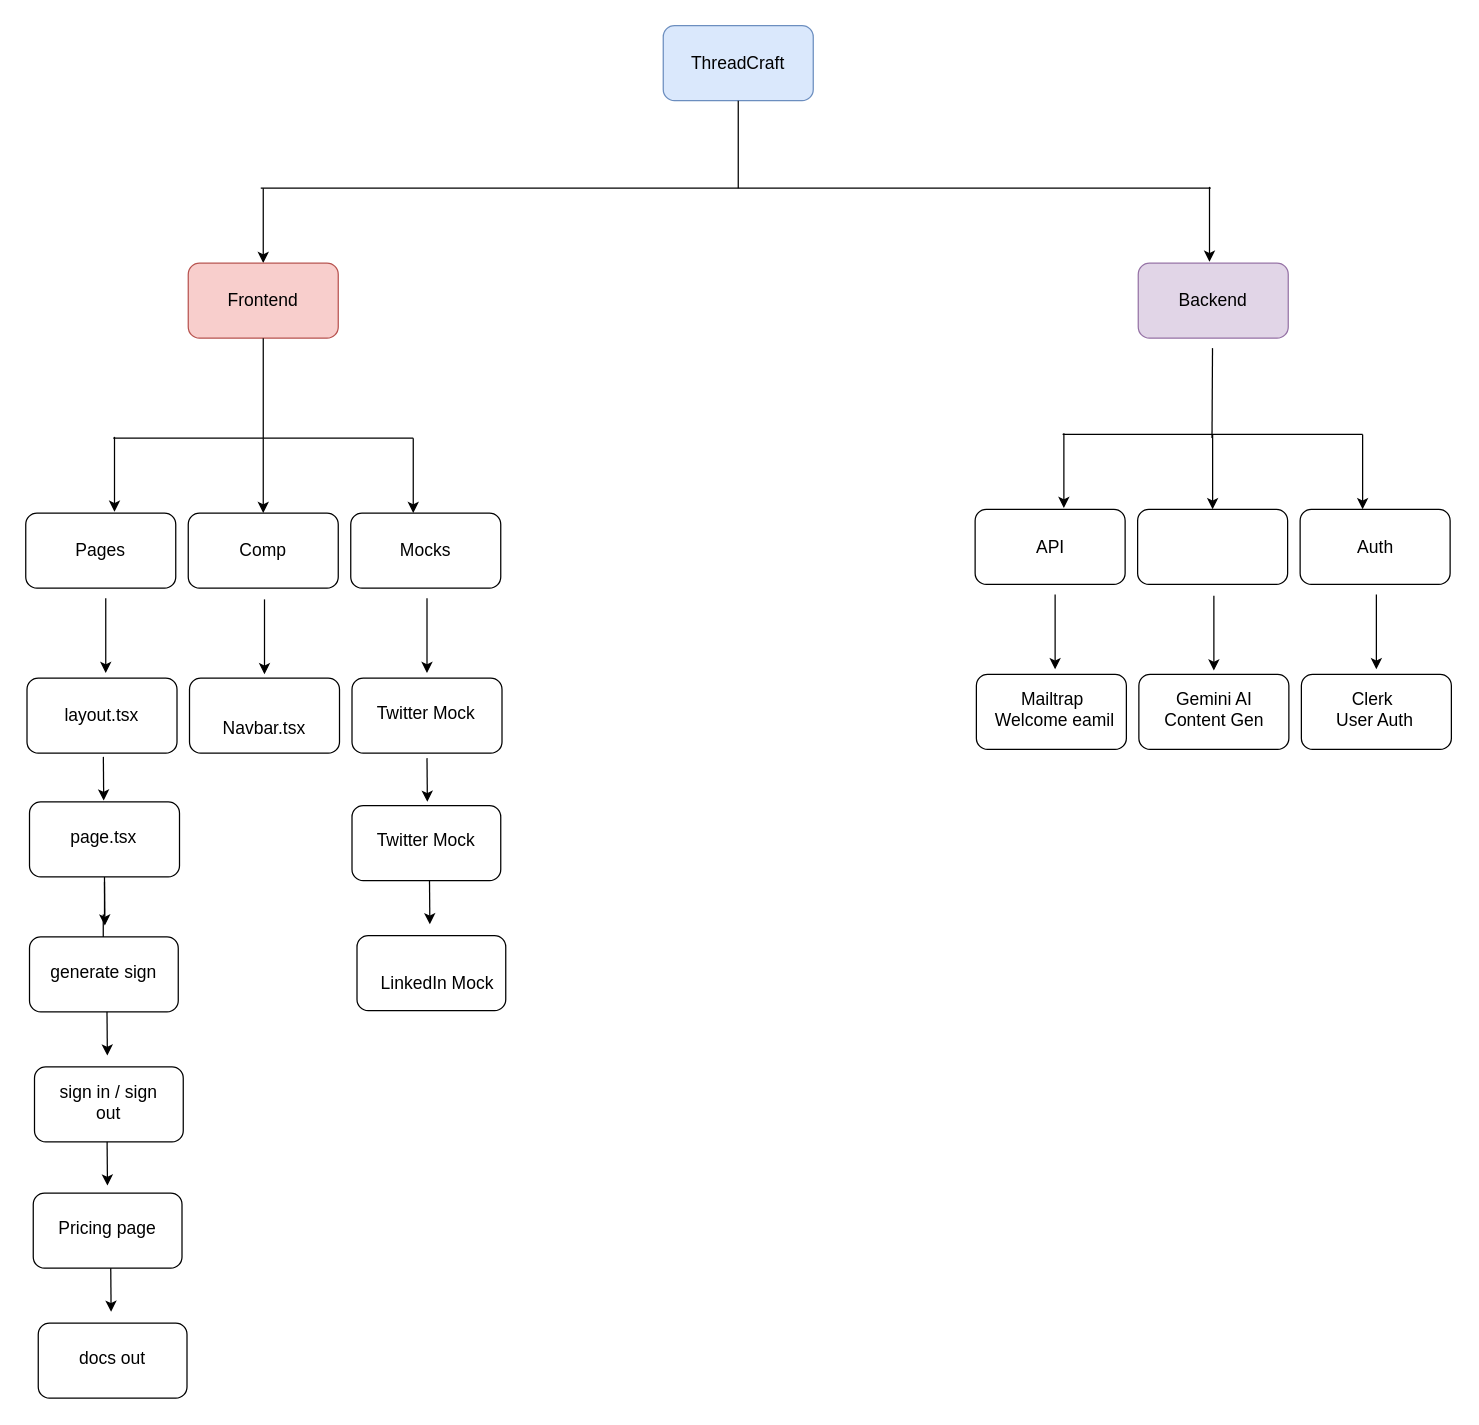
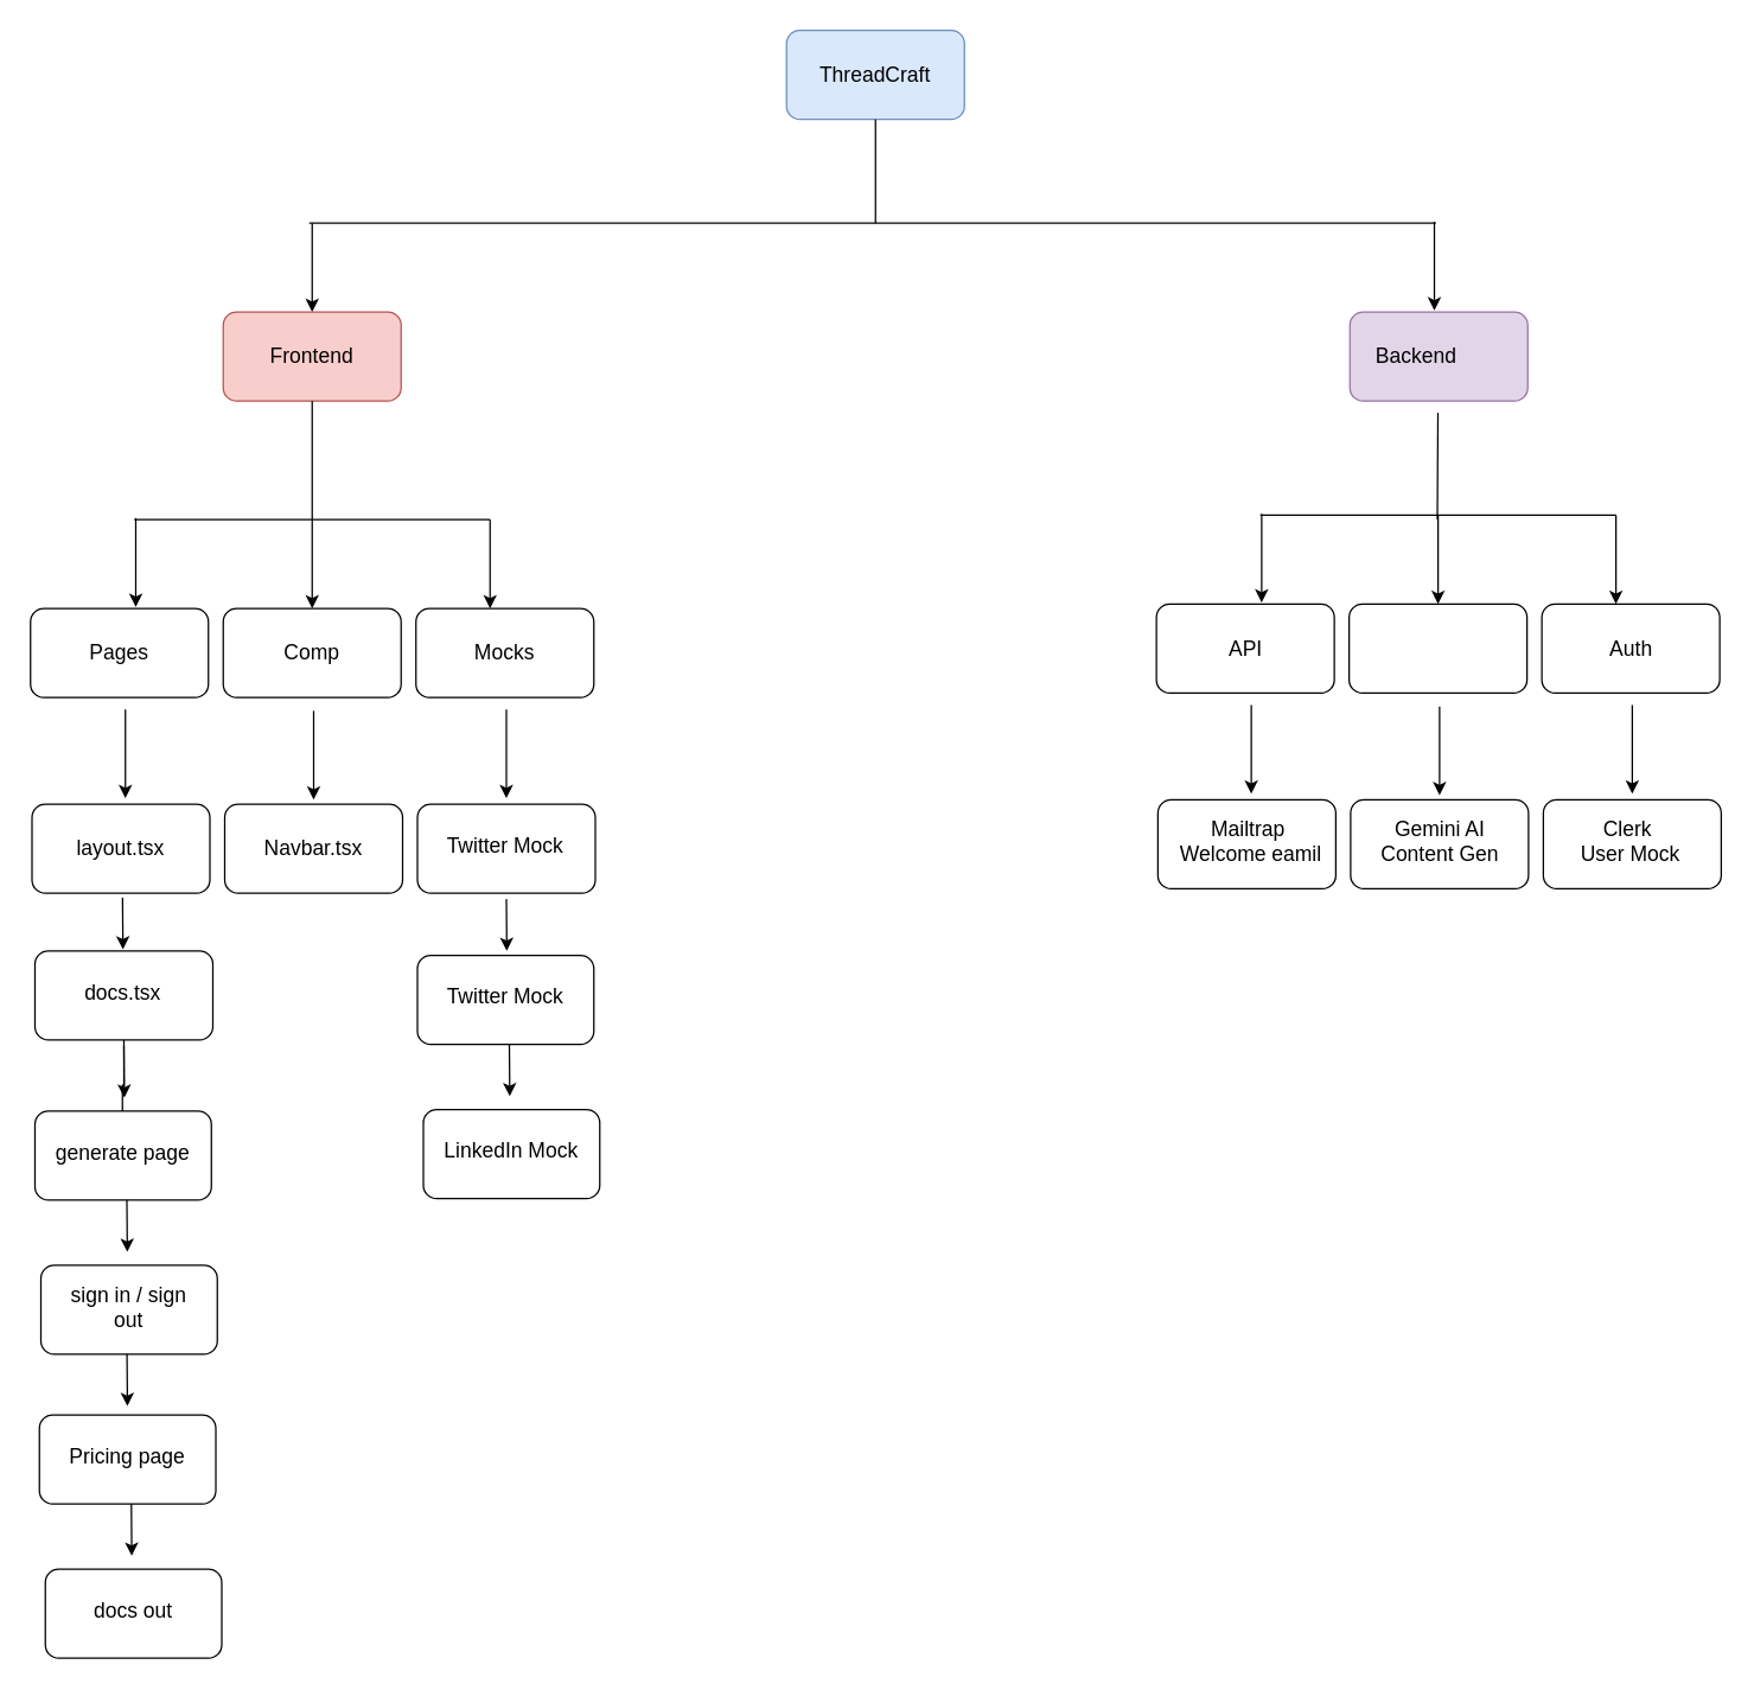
  <mxCell id="0" />
  <mxCell id="1" parent="0" />
  <mxCell id="2" value="" style="rounded=1;whiteSpace=wrap;html=1;fillColor=#dae8fc;strokeColor=#6c8ebf;" vertex="1" parent="1"><mxGeometry x="530" y="20" width="120" height="60" as="geometry" /></mxCell>
  <mxCell id="3" value="&lt;font style=&quot;font-size: 14px;&quot;&gt;ThreadCraft&lt;/font&gt;" style="text;html=1;align=center;verticalAlign=middle;whiteSpace=wrap;rounded=0;" vertex="1" parent="1"><mxGeometry x="550" y="35" width="80" height="30" as="geometry" /></mxCell>
  <mxCell id="4" value="" style="endArrow=none;html=1;rounded=0;entryX=0.5;entryY=1;entryDx=0;entryDy=0;" edge="1" parent="1" target="2"><mxGeometry width="50" height="50" relative="1" as="geometry"><mxPoint x="590" y="150" as="sourcePoint" /><mxPoint x="650" y="110" as="targetPoint" /></mxGeometry></mxCell>
  <mxCell id="5" value="" style="endArrow=none;html=1;rounded=0;" edge="1" parent="1"><mxGeometry width="50" height="50" relative="1" as="geometry"><mxPoint x="208" y="150" as="sourcePoint" /><mxPoint x="968" y="150" as="targetPoint" /></mxGeometry></mxCell>
  <mxCell id="6" value="" style="endArrow=classic;html=1;rounded=0;" edge="1" parent="1"><mxGeometry width="50" height="50" relative="1" as="geometry"><mxPoint y="150" as="sourcePoint" x="210" /><mxPoint y="210" as="targetPoint" x="210" /></mxGeometry></mxCell>
  <mxCell id="7" value="" style="endArrow=classic;html=1;rounded=0;" edge="1" parent="1"><mxGeometry width="50" height="50" relative="1" as="geometry"><mxPoint x="967" y="149" as="sourcePoint" /><mxPoint x="967" y="209" as="targetPoint" /></mxGeometry></mxCell>
  <mxCell id="8" value="" style="rounded=1;whiteSpace=wrap;html=1;fillColor=#f8cecc;strokeColor=#b85450;" vertex="1" parent="1"><mxGeometry x="150" y="210" width="120" height="60" as="geometry" /></mxCell>
  <mxCell id="9" value="&lt;font style=&quot;font-size: 14px;&quot;&gt;Frontend&lt;/font&gt;" style="text;html=1;align=center;verticalAlign=middle;whiteSpace=wrap;rounded=0;" vertex="1" parent="1"><mxGeometry x="170" y="225" width="80" height="30" as="geometry" /></mxCell>
  <mxCell id="10" value="" style="rounded=1;whiteSpace=wrap;html=1;fillColor=#e1d5e7;strokeColor=#9673a6;" vertex="1" parent="1"><mxGeometry x="910" y="210" width="120" height="60" as="geometry" /></mxCell>
- <mxCell id="11" value="&lt;font style=&quot;font-size: 14px;&quot;&gt;Backend&lt;/font&gt;" style="text;html=1;align=center;verticalAlign=middle;whiteSpace=wrap;rounded=0;" vertex="1" parent="1"><mxGeometry x="930" y="225" width="80" height="30" as="geometry" /></mxCell>
+ <mxCell id="11" value="&lt;font style=&quot;font-size: 14px;&quot;&gt;Backend&lt;/font&gt;" style="text;html=1;align=center;verticalAlign=middle;whiteSpace=wrap;rounded=0;" vertex="1" parent="1"><mxGeometry x="915" y="225" width="80" height="30" as="geometry" /></mxCell>
  <mxCell id="12" value="" style="endArrow=none;html=1;rounded=0;exitX=0.5;exitY=1;exitDx=0;exitDy=0;" edge="1" parent="1" source="8"><mxGeometry width="50" height="50" relative="1" as="geometry"><mxPoint x="480" y="320" as="sourcePoint" /><mxPoint y="350" as="targetPoint" x="210" /></mxGeometry></mxCell>
  <mxCell id="13" value="" style="endArrow=none;html=1;rounded=0;" edge="1" parent="1"><mxGeometry width="50" height="50" relative="1" as="geometry"><mxPoint x="90" y="350" as="sourcePoint" /><mxPoint x="330" y="350" as="targetPoint" /></mxGeometry></mxCell>
  <mxCell id="14" value="" style="endArrow=classic;html=1;rounded=0;" edge="1" parent="1"><mxGeometry width="50" height="50" relative="1" as="geometry"><mxPoint x="91" y="349" as="sourcePoint" /><mxPoint x="91" y="409" as="targetPoint" /></mxGeometry></mxCell>
  <mxCell id="15" value="" style="endArrow=classic;html=1;rounded=0;" edge="1" parent="1"><mxGeometry width="50" height="50" relative="1" as="geometry"><mxPoint y="350" as="sourcePoint" x="210" /><mxPoint y="410" as="targetPoint" x="210" /></mxGeometry></mxCell>
  <mxCell id="16" value="" style="endArrow=classic;html=1;rounded=0;" edge="1" parent="1"><mxGeometry width="50" height="50" relative="1" as="geometry"><mxPoint x="330" y="350" as="sourcePoint" /><mxPoint x="330" y="410" as="targetPoint" /></mxGeometry></mxCell>
  <mxCell id="17" value="" style="rounded=1;whiteSpace=wrap;html=1;" vertex="1" parent="1"><mxGeometry x="20" y="410" width="120" height="60" as="geometry" /></mxCell>
  <mxCell id="18" value="&lt;font style=&quot;font-size: 14px;&quot;&gt;Pages&lt;/font&gt;" style="text;html=1;align=center;verticalAlign=middle;whiteSpace=wrap;rounded=0;" vertex="1" parent="1"><mxGeometry x="40" y="425" width="80" height="30" as="geometry" /></mxCell>
  <mxCell id="19" value="" style="rounded=1;whiteSpace=wrap;html=1;" vertex="1" parent="1"><mxGeometry x="150" y="410" width="120" height="60" as="geometry" /></mxCell>
  <mxCell id="20" value="&lt;font style=&quot;font-size: 14px;&quot;&gt;Comp&lt;/font&gt;" style="text;html=1;align=center;verticalAlign=middle;whiteSpace=wrap;rounded=0;" vertex="1" parent="1"><mxGeometry x="170" y="425" width="80" height="30" as="geometry" /></mxCell>
  <mxCell id="21" value="" style="rounded=1;whiteSpace=wrap;html=1;" vertex="1" parent="1"><mxGeometry x="280" y="410" width="120" height="60" as="geometry" /></mxCell>
  <mxCell id="22" value="&lt;font style=&quot;font-size: 14px;&quot;&gt;Mocks&lt;/font&gt;" style="text;html=1;align=center;verticalAlign=middle;whiteSpace=wrap;rounded=0;" vertex="1" parent="1"><mxGeometry x="300" y="425" width="80" height="30" as="geometry" /></mxCell>
  <mxCell id="23" value="" style="endArrow=classic;html=1;rounded=0;" edge="1" parent="1"><mxGeometry width="50" height="50" relative="1" as="geometry"><mxPoint x="84" y="478" as="sourcePoint" /><mxPoint x="84" y="538" as="targetPoint" /></mxGeometry></mxCell>
  <mxCell id="24" value="" style="endArrow=classic;html=1;rounded=0;" edge="1" parent="1"><mxGeometry width="50" height="50" relative="1" as="geometry"><mxPoint x="211" y="479" as="sourcePoint" /><mxPoint x="211" y="539" as="targetPoint" /></mxGeometry></mxCell>
  <mxCell id="25" value="" style="endArrow=classic;html=1;rounded=0;" edge="1" parent="1"><mxGeometry width="50" height="50" relative="1" as="geometry"><mxPoint x="341" y="478" as="sourcePoint" /><mxPoint x="341" y="538" as="targetPoint" /></mxGeometry></mxCell>
  <mxCell id="26" value="" style="rounded=1;whiteSpace=wrap;html=1;" vertex="1" parent="1"><mxGeometry x="21" y="542" width="120" height="60" as="geometry" /></mxCell>
  <mxCell id="27" value="&lt;font style=&quot;font-size: 14px;&quot;&gt;layout.tsx&lt;/font&gt;" style="text;html=1;align=center;verticalAlign=middle;whiteSpace=wrap;rounded=0;" vertex="1" parent="1"><mxGeometry x="41" y="557" width="80" height="30" as="geometry" /></mxCell>
  <mxCell id="28" value="" style="rounded=1;whiteSpace=wrap;html=1;" vertex="1" parent="1"><mxGeometry x="151" y="542" width="120" height="60" as="geometry" /></mxCell>
- <mxCell id="29" value="&lt;font style=&quot;font-size: 14px;&quot;&gt;Navbar.tsx&lt;/font&gt;" style="text;html=1;align=center;verticalAlign=middle;whiteSpace=wrap;rounded=0;" vertex="1" parent="1"><mxGeometry x="171" y="567" width="80" height="30" as="geometry" /></mxCell>
+ <mxCell id="29" value="&lt;font style=&quot;font-size: 14px;&quot;&gt;Navbar.tsx&lt;/font&gt;" style="text;html=1;align=center;verticalAlign=middle;whiteSpace=wrap;rounded=0;" vertex="1" parent="1"><mxGeometry x="171" y="557" width="80" height="30" as="geometry" /></mxCell>
  <mxCell id="30" value="" style="rounded=1;whiteSpace=wrap;html=1;" vertex="1" parent="1"><mxGeometry x="281" y="542" width="120" height="60" as="geometry" /></mxCell>
  <mxCell id="31" value="&lt;font style=&quot;font-size: 14px;&quot;&gt;Twitter Mock&lt;/font&gt;" style="text;html=1;align=center;verticalAlign=middle;whiteSpace=wrap;rounded=0;" vertex="1" parent="1"><mxGeometry x="290.5" y="555" width="99" height="30" as="geometry" /></mxCell>
  <mxCell id="32" value="" style="rounded=1;whiteSpace=wrap;html=1;" vertex="1" parent="1"><mxGeometry x="281" y="644" width="119" height="60" as="geometry" /></mxCell>
  <mxCell id="33" value="&lt;font style=&quot;font-size: 14px;&quot;&gt;Twitter Mock&lt;/font&gt;" style="text;html=1;align=center;verticalAlign=middle;whiteSpace=wrap;rounded=0;" vertex="1" parent="1"><mxGeometry x="290.5" y="657" width="99" height="30" as="geometry" /></mxCell>
  <mxCell id="34" value="" style="endArrow=classic;html=1;rounded=0;" edge="1" parent="1"><mxGeometry width="50" height="50" relative="1" as="geometry"><mxPoint x="341" y="606" as="sourcePoint" /><mxPoint x="341.29" y="641" as="targetPoint" /></mxGeometry></mxCell>
  <mxCell id="35" value="" style="rounded=1;whiteSpace=wrap;html=1;" vertex="1" parent="1"><mxGeometry x="285" y="748" width="119" height="60" as="geometry" /></mxCell>
- <mxCell id="36" value="&lt;font style=&quot;font-size: 14px;&quot;&gt;LinkedIn Mock&lt;/font&gt;" style="text;html=1;align=center;verticalAlign=middle;whiteSpace=wrap;rounded=0;" vertex="1" parent="1"><mxGeometry x="299.5" y="771" width="99" height="30" as="geometry" /></mxCell>
+ <mxCell id="36" value="&lt;font style=&quot;font-size: 14px;&quot;&gt;LinkedIn Mock&lt;/font&gt;" style="text;html=1;align=center;verticalAlign=middle;whiteSpace=wrap;rounded=0;" vertex="1" parent="1"><mxGeometry x="294.5" y="761" width="99" height="30" as="geometry" /></mxCell>
  <mxCell id="37" value="" style="endArrow=classic;html=1;rounded=0;" edge="1" parent="1"><mxGeometry width="50" height="50" relative="1" as="geometry"><mxPoint x="343" y="704" as="sourcePoint" /><mxPoint x="343.29" y="739" as="targetPoint" /></mxGeometry></mxCell>
  <mxCell id="38" value="" style="edgeStyle=orthogonalEdgeStyle;rounded=0;orthogonalLoop=1;jettySize=auto;html=1;" edge="1" parent="1" source="39" target="42"><mxGeometry relative="1" as="geometry" /></mxCell>
  <mxCell id="39" value="" style="rounded=1;whiteSpace=wrap;html=1;" vertex="1" parent="1"><mxGeometry x="23" y="641" width="120" height="60" as="geometry" /></mxCell>
- <mxCell id="40" value="&lt;font style=&quot;font-size: 14px;&quot;&gt;page.tsx&lt;/font&gt;" style="text;html=1;align=center;verticalAlign=middle;whiteSpace=wrap;rounded=0;" vertex="1" parent="1"><mxGeometry x="32.5" y="654" width="99" height="30" as="geometry" /></mxCell>
+ <mxCell id="40" value="&lt;font style=&quot;font-size: 14px;&quot;&gt;docs.tsx&lt;/font&gt;" style="text;html=1;align=center;verticalAlign=middle;whiteSpace=wrap;rounded=0;" vertex="1" parent="1"><mxGeometry x="32.5" y="654" width="99" height="30" as="geometry" /></mxCell>
  <mxCell id="41" value="" style="rounded=1;whiteSpace=wrap;html=1;" vertex="1" parent="1"><mxGeometry x="23" y="749" width="119" height="60" as="geometry" /></mxCell>
- <mxCell id="42" value="&lt;font style=&quot;font-size: 14px;&quot;&gt;generate sign&lt;/font&gt;" style="text;html=1;align=center;verticalAlign=middle;whiteSpace=wrap;rounded=0;" vertex="1" parent="1"><mxGeometry x="32.5" y="762" width="99" height="30" as="geometry" /></mxCell>
+ <mxCell id="42" value="&lt;font style=&quot;font-size: 14px;&quot;&gt;generate page&lt;/font&gt;" style="text;html=1;align=center;verticalAlign=middle;whiteSpace=wrap;rounded=0;" vertex="1" parent="1"><mxGeometry x="32.5" y="762" width="99" height="30" as="geometry" /></mxCell>
  <mxCell id="43" value="" style="endArrow=classic;html=1;rounded=0;" edge="1" parent="1"><mxGeometry width="50" height="50" relative="1" as="geometry"><mxPoint x="83" y="705" as="sourcePoint" /><mxPoint x="83.29" y="740" as="targetPoint" /></mxGeometry></mxCell>
  <mxCell id="44" value="" style="rounded=1;whiteSpace=wrap;html=1;" vertex="1" parent="1"><mxGeometry x="27" y="853" width="119" height="60" as="geometry" /></mxCell>
  <mxCell id="45" value="&lt;font style=&quot;font-size: 14px;&quot;&gt;sign in / sign out&lt;/font&gt;" style="text;html=1;align=center;verticalAlign=middle;whiteSpace=wrap;rounded=0;" vertex="1" parent="1"><mxGeometry x="36.5" y="866" width="99" height="30" as="geometry" /></mxCell>
  <mxCell id="46" value="" style="endArrow=classic;html=1;rounded=0;" edge="1" parent="1"><mxGeometry width="50" height="50" relative="1" as="geometry"><mxPoint x="85" y="809" as="sourcePoint" /><mxPoint x="85.29" y="844" as="targetPoint" /></mxGeometry></mxCell>
  <mxCell id="47" value="" style="rounded=1;whiteSpace=wrap;html=1;" vertex="1" parent="1"><mxGeometry x="26" y="954" width="119" height="60" as="geometry" /></mxCell>
  <mxCell id="48" value="&lt;font style=&quot;font-size: 14px;&quot;&gt;Pricing page&lt;/font&gt;" style="text;html=1;align=center;verticalAlign=middle;whiteSpace=wrap;rounded=0;" vertex="1" parent="1"><mxGeometry x="35.5" y="967" width="99" height="30" as="geometry" /></mxCell>
  <mxCell id="49" value="" style="rounded=1;whiteSpace=wrap;html=1;" vertex="1" parent="1"><mxGeometry x="30" y="1058" width="119" height="60" as="geometry" /></mxCell>
  <mxCell id="50" value="&lt;font style=&quot;font-size: 14px;&quot;&gt;docs out&lt;/font&gt;" style="text;html=1;align=center;verticalAlign=middle;whiteSpace=wrap;rounded=0;" vertex="1" parent="1"><mxGeometry x="39.5" y="1071" width="99" height="30" as="geometry" /></mxCell>
  <mxCell id="51" value="" style="endArrow=classic;html=1;rounded=0;" edge="1" parent="1"><mxGeometry width="50" height="50" relative="1" as="geometry"><mxPoint x="88" y="1014" as="sourcePoint" /><mxPoint x="88.29" y="1049" as="targetPoint" /></mxGeometry></mxCell>
  <mxCell id="52" value="" style="endArrow=classic;html=1;rounded=0;" edge="1" parent="1"><mxGeometry width="50" height="50" relative="1" as="geometry"><mxPoint x="85.08" y="913" as="sourcePoint" /><mxPoint x="85.37" y="948" as="targetPoint" /></mxGeometry></mxCell>
  <mxCell id="53" value="" style="endArrow=classic;html=1;rounded=0;" edge="1" parent="1"><mxGeometry width="50" height="50" relative="1" as="geometry"><mxPoint x="82.08" y="605" as="sourcePoint" /><mxPoint x="82.37" y="640" as="targetPoint" /></mxGeometry></mxCell>
  <mxCell id="54" value="" style="endArrow=none;html=1;rounded=0;" edge="1" parent="1"><mxGeometry width="50" height="50" relative="1" as="geometry"><mxPoint x="849.5" y="347" as="sourcePoint" /><mxPoint x="1089.5" y="347" as="targetPoint" /></mxGeometry></mxCell>
  <mxCell id="55" value="" style="endArrow=classic;html=1;rounded=0;" edge="1" parent="1"><mxGeometry width="50" height="50" relative="1" as="geometry"><mxPoint x="850.5" y="346" as="sourcePoint" /><mxPoint x="850.5" y="406" as="targetPoint" /></mxGeometry></mxCell>
  <mxCell id="56" value="" style="endArrow=classic;html=1;rounded=0;" edge="1" parent="1"><mxGeometry width="50" height="50" relative="1" as="geometry"><mxPoint x="969.5" y="347" as="sourcePoint" /><mxPoint x="969.5" y="407" as="targetPoint" /></mxGeometry></mxCell>
  <mxCell id="57" value="" style="endArrow=classic;html=1;rounded=0;" edge="1" parent="1"><mxGeometry width="50" height="50" relative="1" as="geometry"><mxPoint x="1089.5" y="347" as="sourcePoint" /><mxPoint x="1089.5" y="407" as="targetPoint" /></mxGeometry></mxCell>
  <mxCell id="58" value="" style="rounded=1;whiteSpace=wrap;html=1;" vertex="1" parent="1"><mxGeometry x="779.5" y="407" width="120" height="60" as="geometry" /></mxCell>
  <mxCell id="59" value="&lt;font style=&quot;font-size: 14px;&quot;&gt;API&lt;/font&gt;" style="text;html=1;align=center;verticalAlign=middle;whiteSpace=wrap;rounded=0;" vertex="1" parent="1"><mxGeometry x="799.5" y="422" width="80" height="30" as="geometry" /></mxCell>
  <mxCell id="60" value="" style="rounded=1;whiteSpace=wrap;html=1;" vertex="1" parent="1"><mxGeometry x="909.5" y="407" width="120" height="60" as="geometry" /></mxCell>
  <mxCell id="61" value="" style="rounded=1;whiteSpace=wrap;html=1;" vertex="1" parent="1"><mxGeometry x="1039.5" y="407" width="120" height="60" as="geometry" /></mxCell>
  <mxCell id="62" value="&lt;span style=&quot;font-size: 14px;&quot;&gt;Auth&lt;/span&gt;" style="text;html=1;align=center;verticalAlign=middle;whiteSpace=wrap;rounded=0;" vertex="1" parent="1"><mxGeometry x="1059.5" y="422" width="80" height="30" as="geometry" /></mxCell>
  <mxCell id="63" value="" style="endArrow=classic;html=1;rounded=0;" edge="1" parent="1"><mxGeometry width="50" height="50" relative="1" as="geometry"><mxPoint x="843.5" y="475" as="sourcePoint" /><mxPoint x="843.5" y="535" as="targetPoint" /></mxGeometry></mxCell>
  <mxCell id="64" value="" style="endArrow=classic;html=1;rounded=0;" edge="1" parent="1"><mxGeometry width="50" height="50" relative="1" as="geometry"><mxPoint x="970.5" y="476" as="sourcePoint" /><mxPoint x="970.5" y="536" as="targetPoint" /></mxGeometry></mxCell>
  <mxCell id="65" value="" style="endArrow=classic;html=1;rounded=0;" edge="1" parent="1"><mxGeometry width="50" height="50" relative="1" as="geometry"><mxPoint x="1100.5" y="475" as="sourcePoint" /><mxPoint x="1100.5" y="535" as="targetPoint" /></mxGeometry></mxCell>
  <mxCell id="66" value="" style="rounded=1;whiteSpace=wrap;html=1;" vertex="1" parent="1"><mxGeometry x="780.5" y="539" width="120" height="60" as="geometry" /></mxCell>
  <mxCell id="67" value="&lt;font style=&quot;font-size: 14px;&quot;&gt;Mailtrap&amp;nbsp;&lt;br&gt;Welcome eamil&lt;/font&gt;" style="text;html=1;align=center;verticalAlign=middle;whiteSpace=wrap;rounded=0;" vertex="1" parent="1"><mxGeometry x="782.5" y="552" width="120.5" height="30" as="geometry" /></mxCell>
  <mxCell id="68" value="" style="rounded=1;whiteSpace=wrap;html=1;" vertex="1" parent="1"><mxGeometry x="910.5" y="539" width="120" height="60" as="geometry" /></mxCell>
  <mxCell id="69" value="&lt;font style=&quot;font-size: 14px;&quot;&gt;Gemini AI&lt;br&gt;Content Gen&lt;/font&gt;" style="text;html=1;align=center;verticalAlign=middle;whiteSpace=wrap;rounded=0;" vertex="1" parent="1"><mxGeometry x="925.75" y="552" width="89.5" height="30" as="geometry" /></mxCell>
  <mxCell id="70" value="" style="rounded=1;whiteSpace=wrap;html=1;" vertex="1" parent="1"><mxGeometry x="1040.5" y="539" width="120" height="60" as="geometry" /></mxCell>
- <mxCell id="71" value="&lt;font style=&quot;font-size: 14px;&quot;&gt;Clerk&amp;nbsp;&lt;br&gt;User Auth&lt;/font&gt;" style="text;html=1;align=center;verticalAlign=middle;whiteSpace=wrap;rounded=0;" vertex="1" parent="1"><mxGeometry x="1050" y="552" width="99" height="30" as="geometry" /></mxCell>
+ <mxCell id="71" value="&lt;font style=&quot;font-size: 14px;&quot;&gt;Clerk&amp;nbsp;&lt;br&gt;User Mock&lt;/font&gt;" style="text;html=1;align=center;verticalAlign=middle;whiteSpace=wrap;rounded=0;" vertex="1" parent="1"><mxGeometry x="1050" y="552" width="99" height="30" as="geometry" /></mxCell>
  <mxCell id="72" value="" style="endArrow=none;html=1;rounded=0;exitX=0.5;exitY=1;exitDx=0;exitDy=0;" edge="1" parent="1"><mxGeometry width="50" height="50" relative="1" as="geometry"><mxPoint x="969.41" y="278" as="sourcePoint" /><mxPoint x="969" y="350" as="targetPoint" /></mxGeometry></mxCell>
